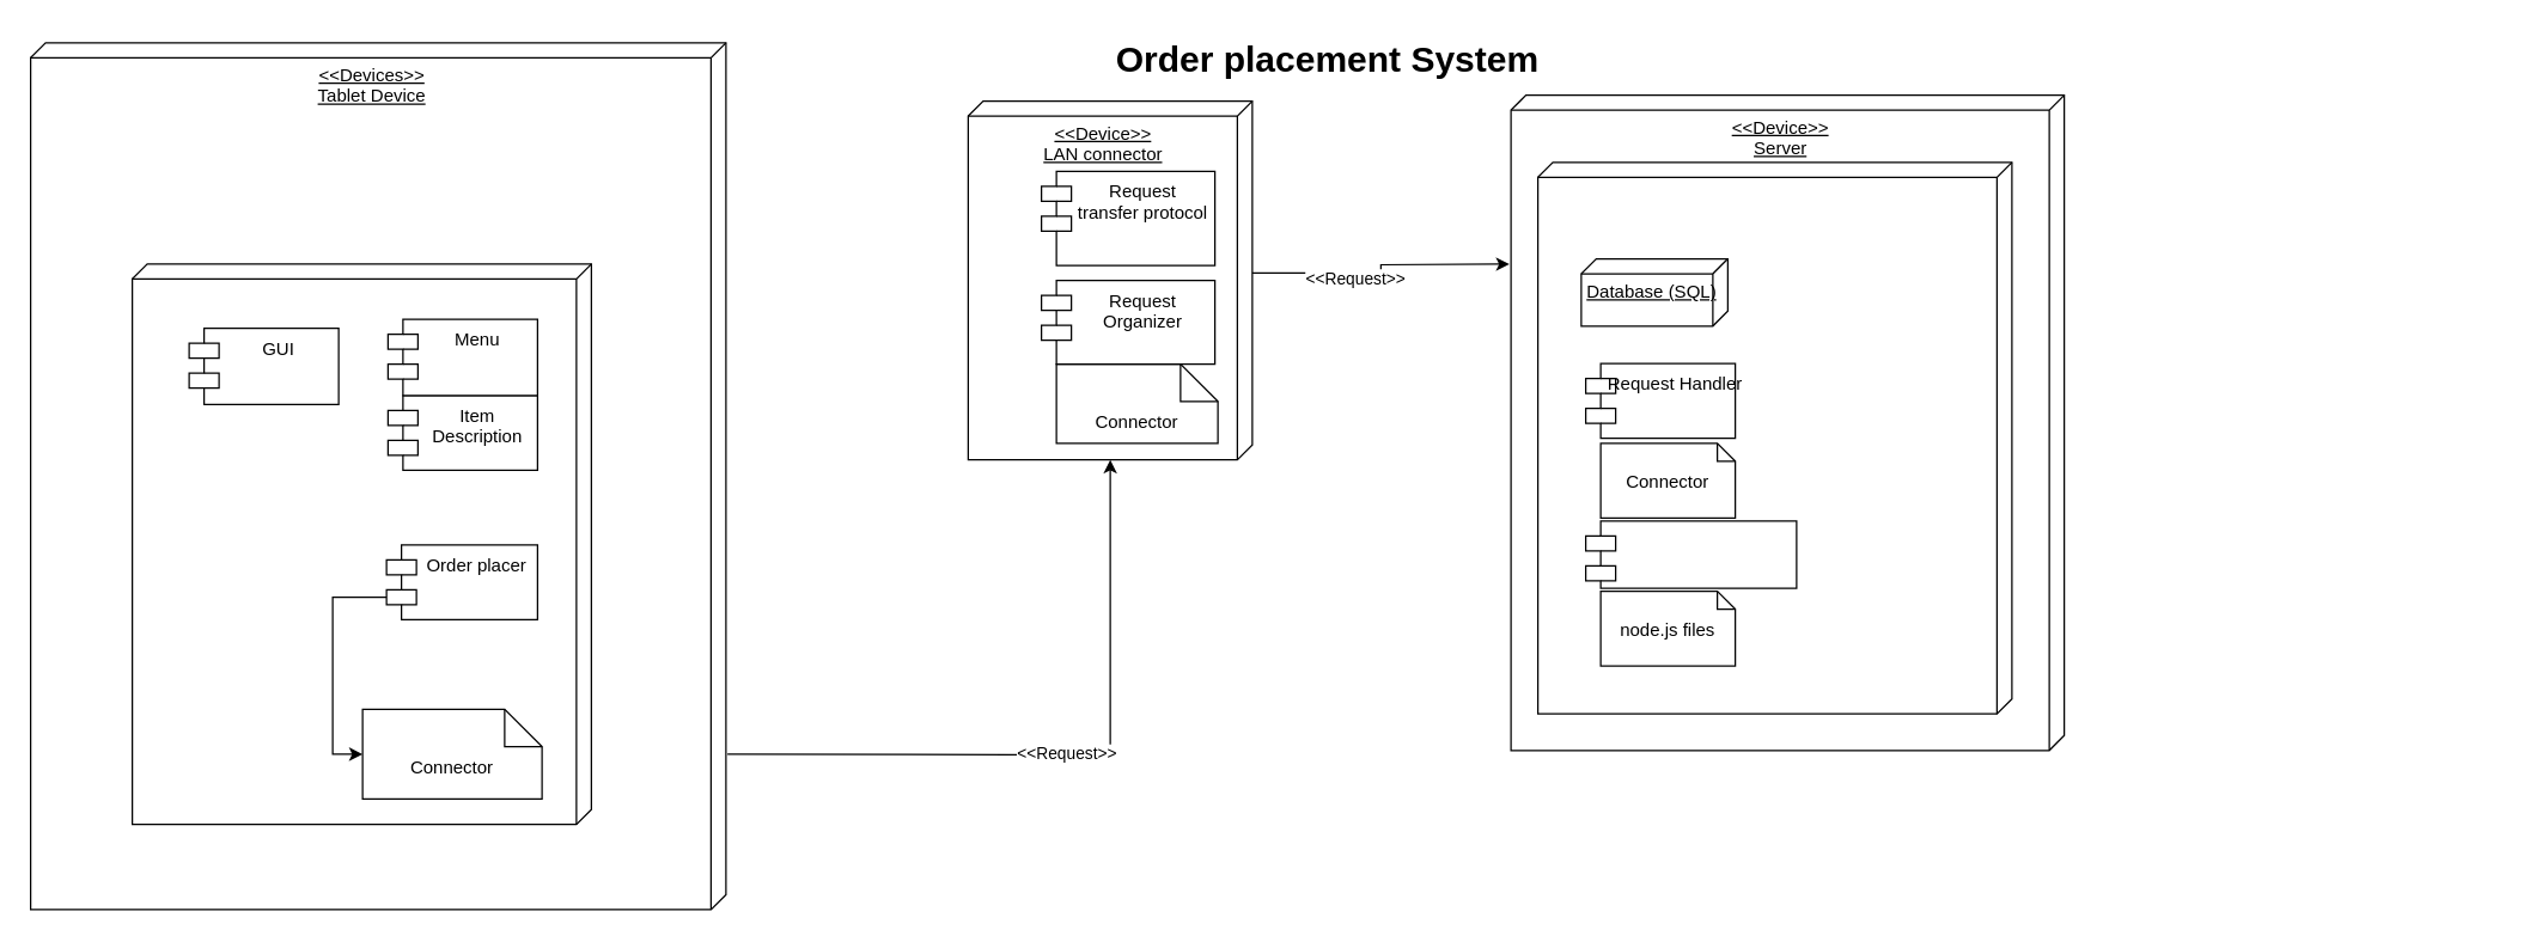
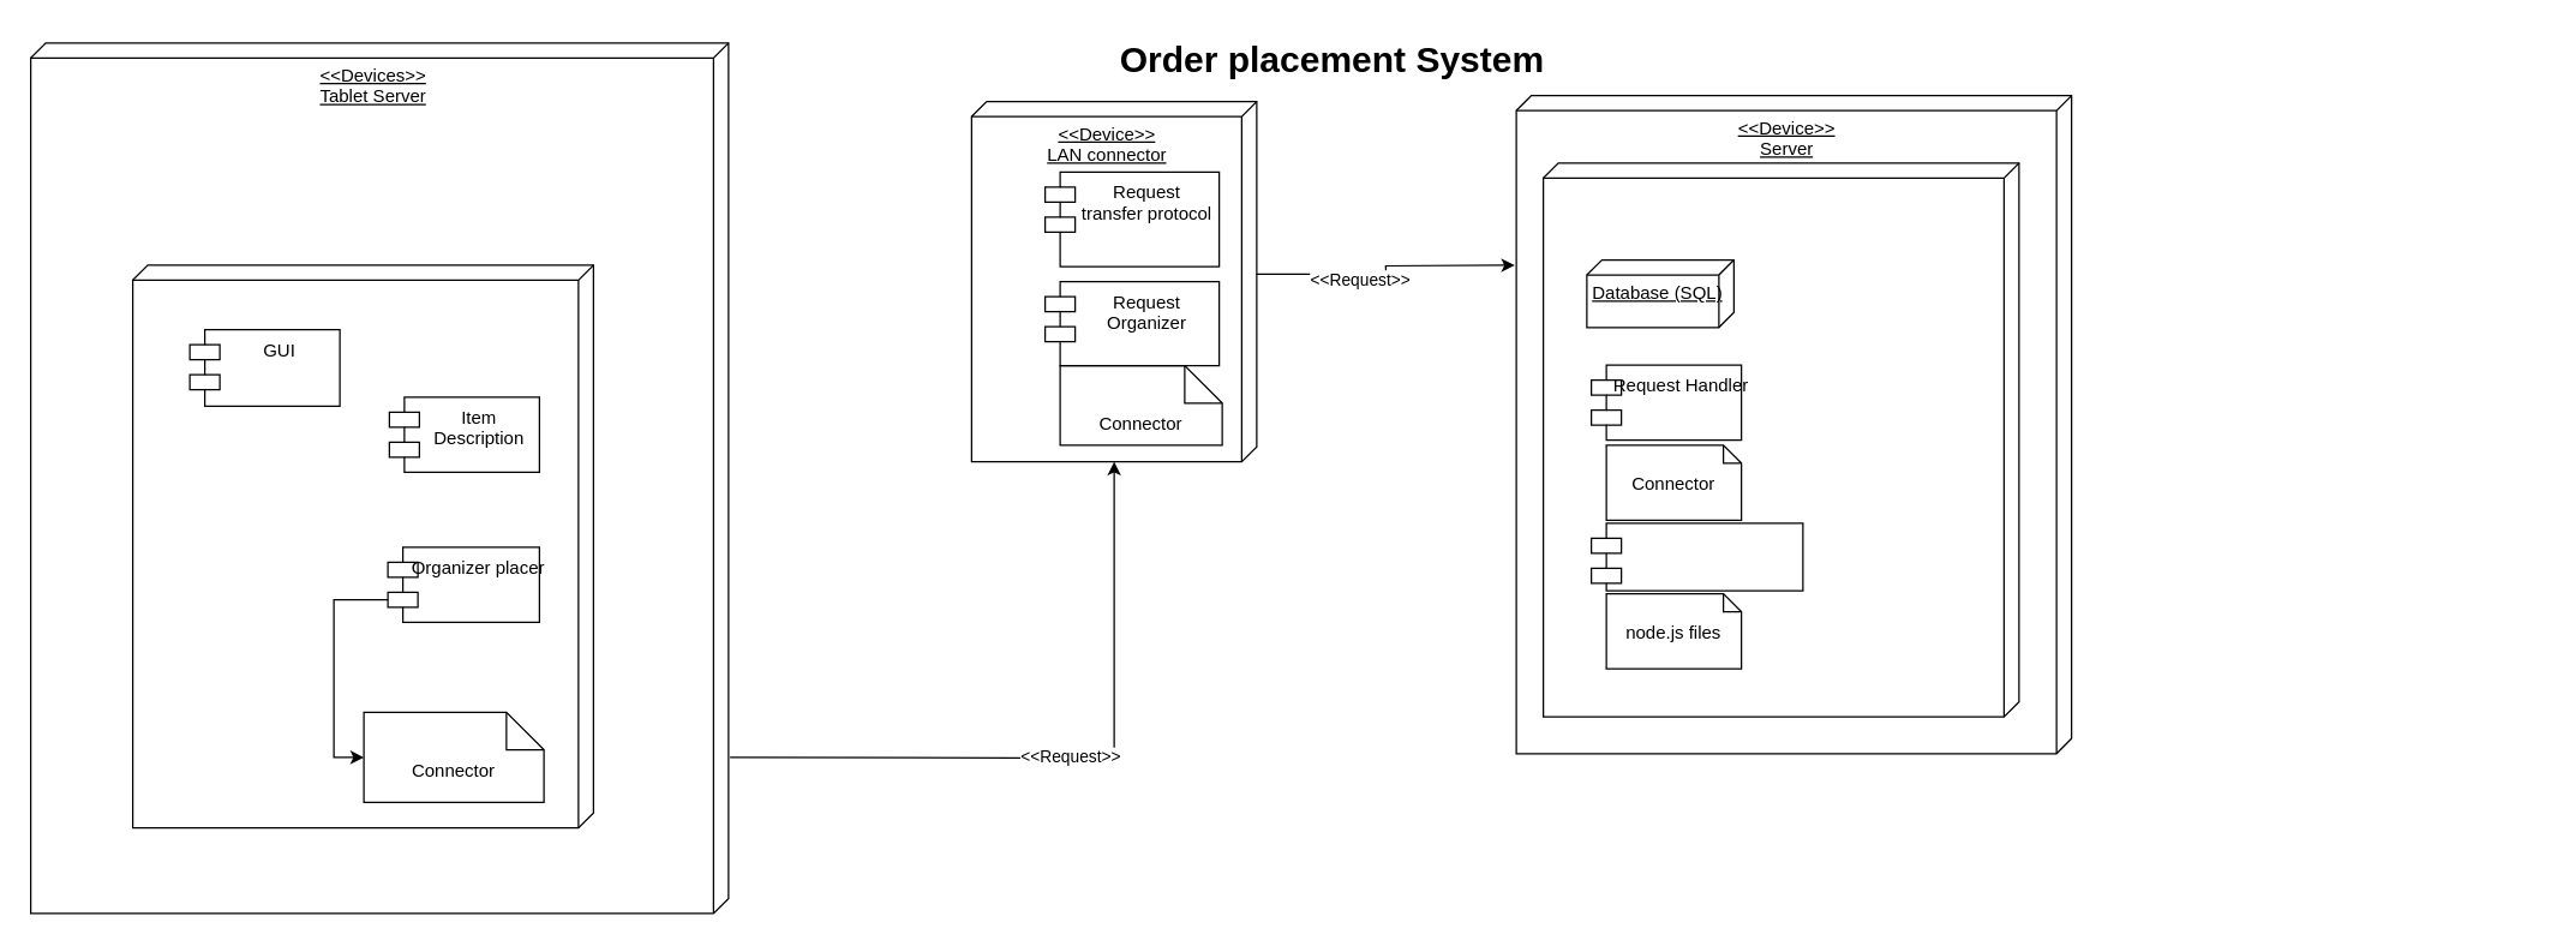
  <mxCell id="0" style=";html=1;" />
  <mxCell id="1" style=";html=1;" parent="0" />
  <mxCell id="2" value="&amp;lt;&amp;lt;Device&amp;gt;&amp;gt;&lt;br&gt;Server&lt;br&gt;" style="verticalAlign=top;align=center;spacingTop=8;spacingLeft=2;spacingRight=12;shape=cube;size=10;direction=south;fontStyle=4;html=1;" parent="1" vertex="1"><mxGeometry x="1010" y="63" width="370" height="438.5" as="geometry" /></mxCell>
  <mxCell id="3" value="&amp;lt;&amp;lt;Executable environment&amp;gt;&amp;gt;&lt;br&gt;Web application" style="verticalAlign=top;align=left;spacingTop=8;spacingLeft=2;spacingRight=12;shape=cube;size=10;direction=south;fontStyle=4;html=1;fontColor=#FFFFFF;" parent="1" vertex="1"><mxGeometry x="1028" y="108" width="317" height="369" as="geometry" /></mxCell>
- <mxCell id="4" value="&amp;lt;&amp;lt;Devices&amp;gt;&amp;gt;&lt;br&gt;Tablet Device" style="verticalAlign=top;align=center;spacingTop=8;spacingLeft=2;spacingRight=12;shape=cube;size=10;direction=south;fontStyle=4;html=1;" parent="1" vertex="1"><mxGeometry x="20" y="28" width="465" height="580" as="geometry" /></mxCell>
+ <mxCell id="4" value="&amp;lt;&amp;lt;Devices&amp;gt;&amp;gt;&lt;br&gt;Tablet Server" style="verticalAlign=top;align=center;spacingTop=8;spacingLeft=2;spacingRight=12;shape=cube;size=10;direction=south;fontStyle=4;html=1;" parent="1" vertex="1"><mxGeometry x="20" y="28" width="465" height="580" as="geometry" /></mxCell>
  <mxCell id="5" value="Order placement System" style="text;strokeColor=none;fillColor=none;html=1;fontSize=24;fontStyle=1;verticalAlign=middle;align=center;" parent="1" vertex="1"><mxGeometry x="92" y="20" width="1590" height="40" as="geometry" /></mxCell>
  <mxCell id="6" value="Request Handler" style="shape=module;align=left;spacingLeft=20;align=center;verticalAlign=top;" parent="1" vertex="1"><mxGeometry x="1060" y="242.5" width="100" height="50" as="geometry" /></mxCell>
  <mxCell id="7" value="Connector" style="shape=note2;boundedLbl=1;whiteSpace=wrap;html=1;size=12;verticalAlign=top;align=center;" parent="1" vertex="1"><mxGeometry x="1070" y="296" width="90" height="50" as="geometry" /></mxCell>
  <mxCell id="8" value="&amp;lt;&amp;lt;Device&amp;gt;&amp;gt;&lt;br&gt;LAN connector" style="verticalAlign=top;align=center;spacingTop=8;spacingLeft=2;spacingRight=12;shape=cube;size=10;direction=south;fontStyle=4;html=1;" parent="1" vertex="1"><mxGeometry x="647" y="67" width="190" height="240" as="geometry" /></mxCell>
  <mxCell id="9" style="edgeStyle=orthogonalEdgeStyle;rounded=0;orthogonalLoop=1;jettySize=auto;html=1;exitX=0;exitY=0;exitDx=115;exitDy=0;exitPerimeter=0;" parent="1" source="8" edge="1"><mxGeometry relative="1" as="geometry"><mxPoint x="942" y="176" as="sourcePoint" /><mxPoint x="1009" y="176" as="targetPoint" /></mxGeometry></mxCell>
  <mxCell id="10" value="&amp;lt;&amp;lt;Request&amp;gt;&amp;gt;" style="edgeLabel;html=1;align=center;verticalAlign=middle;resizable=0;points=[];" parent="9" vertex="1" connectable="0"><mxGeometry x="-0.23" y="-2" relative="1" as="geometry"><mxPoint y="1" as="offset" /></mxGeometry></mxCell>
  <mxCell id="11" value="&amp;lt;&amp;lt;Request&amp;gt;&amp;gt;" style="edgeStyle=orthogonalEdgeStyle;rounded=0;orthogonalLoop=1;jettySize=auto;html=1;" parent="1" target="8" edge="1"><mxGeometry relative="1" as="geometry"><mxPoint x="486" y="504" as="sourcePoint" /></mxGeometry></mxCell>
  <mxCell id="12" value="Connector" style="shape=note2;boundedLbl=1;whiteSpace=wrap;html=1;size=25;verticalAlign=top;align=center;" parent="1" vertex="1"><mxGeometry x="706" y="243" width="108" height="53" as="geometry" /></mxCell>
  <mxCell id="13" value="Database (SQL)" style="verticalAlign=top;align=left;spacingTop=8;spacingLeft=2;spacingRight=12;shape=cube;size=10;direction=south;fontStyle=4;html=1;" parent="1" vertex="1"><mxGeometry x="1057" y="172.5" width="98" height="45" as="geometry" /></mxCell>
  <mxCell id="14" value="Request &#10;transfer protocol" style="shape=module;align=left;spacingLeft=20;align=center;verticalAlign=top;" parent="1" vertex="1"><mxGeometry x="696" y="114" width="116" height="63" as="geometry" /></mxCell>
  <mxCell id="15" value="Request&#10;Organizer" style="shape=module;align=left;spacingLeft=20;align=center;verticalAlign=top;" parent="1" vertex="1"><mxGeometry x="696" y="187" width="116" height="56" as="geometry" /></mxCell>
  <mxCell id="16" style="edgeStyle=orthogonalEdgeStyle;rounded=0;orthogonalLoop=1;jettySize=auto;html=1;exitX=0.5;exitY=1;exitDx=0;exitDy=0;exitPerimeter=0;" parent="1" source="7" target="7" edge="1"><mxGeometry relative="1" as="geometry" /></mxCell>
  <mxCell id="17" value="&amp;lt;&amp;lt;Executable environment&amp;gt;&amp;gt;&lt;br&gt;OS" style="verticalAlign=top;align=left;spacingTop=8;spacingLeft=2;spacingRight=12;shape=cube;size=10;direction=south;fontStyle=4;html=1;fontColor=#FFFFFF;" parent="1" vertex="1"><mxGeometry x="88" y="176" width="307" height="375" as="geometry" /></mxCell>
  <mxCell id="18" style="edgeStyle=orthogonalEdgeStyle;rounded=0;orthogonalLoop=1;jettySize=auto;html=1;exitX=0;exitY=0;exitDx=0;exitDy=35;exitPerimeter=0;entryX=0;entryY=0.5;entryDx=0;entryDy=0;entryPerimeter=0;" parent="1" source="19" target="21" edge="1"><mxGeometry relative="1" as="geometry" /></mxCell>
- <mxCell id="19" value="Order placer" style="shape=module;align=left;spacingLeft=20;align=center;verticalAlign=top;" parent="1" vertex="1"><mxGeometry x="258" y="364" width="101" height="50" as="geometry" /></mxCell>
+ <mxCell id="19" value="Organizer placer" style="shape=module;align=left;spacingLeft=20;align=center;verticalAlign=top;" parent="1" vertex="1"><mxGeometry x="258" y="364" width="101" height="50" as="geometry" /></mxCell>
  <mxCell id="20" value="Item &#10;Description" style="shape=module;align=left;spacingLeft=20;align=center;verticalAlign=top;" parent="1" vertex="1"><mxGeometry x="259" y="264" width="100" height="50" as="geometry" /></mxCell>
  <mxCell id="21" value="Connector" style="shape=note2;boundedLbl=1;whiteSpace=wrap;html=1;size=25;verticalAlign=top;align=center;" parent="1" vertex="1"><mxGeometry x="242" y="474" width="120" height="60" as="geometry" /></mxCell>
- <mxCell id="22" value="Menu" style="shape=module;align=left;spacingLeft=20;align=center;verticalAlign=top;" parent="1" vertex="1"><mxGeometry x="259" y="213" width="100" height="51" as="geometry" /></mxCell>
  <mxCell id="23" style="edgeStyle=orthogonalEdgeStyle;rounded=0;orthogonalLoop=1;jettySize=auto;html=1;exitX=0.5;exitY=1;exitDx=0;exitDy=0;fontColor=#FFFFFF;" parent="1" source="15" target="15" edge="1"><mxGeometry relative="1" as="geometry" /></mxCell>
  <mxCell id="24" value="GUI" style="shape=module;align=left;spacingLeft=20;align=center;verticalAlign=top;" parent="1" vertex="1"><mxGeometry x="126" y="219" width="100" height="51" as="geometry" /></mxCell>
  <mxCell id="25" value="API transfer handler" style="shape=module;align=left;spacingLeft=20;align=center;verticalAlign=top;fontColor=#FFFFFF;" parent="1" vertex="1"><mxGeometry x="1060" y="348" width="141" height="45" as="geometry" /></mxCell>
  <mxCell id="26" value="node.js files" style="shape=note2;boundedLbl=1;whiteSpace=wrap;html=1;size=12;verticalAlign=top;align=center;" parent="1" vertex="1"><mxGeometry x="1070" y="395" width="90" height="50" as="geometry" /></mxCell>
